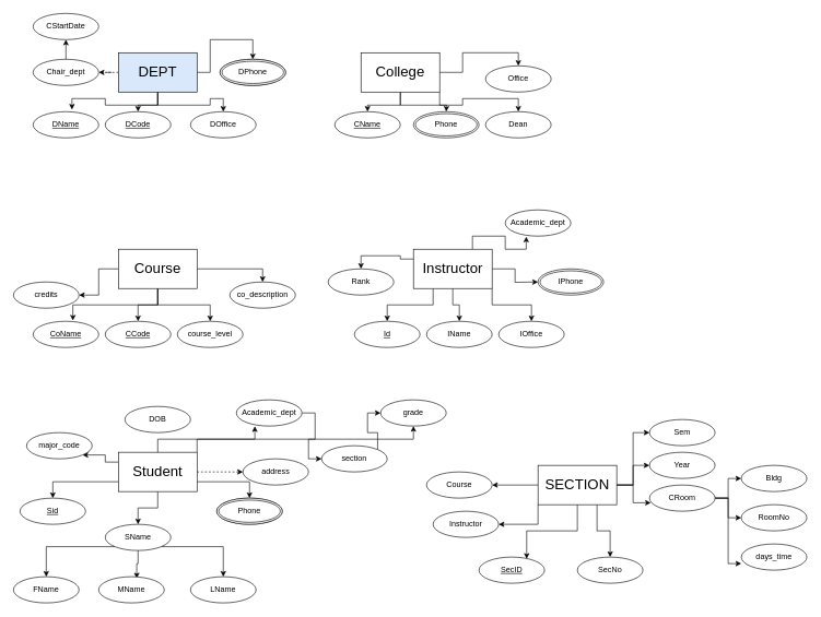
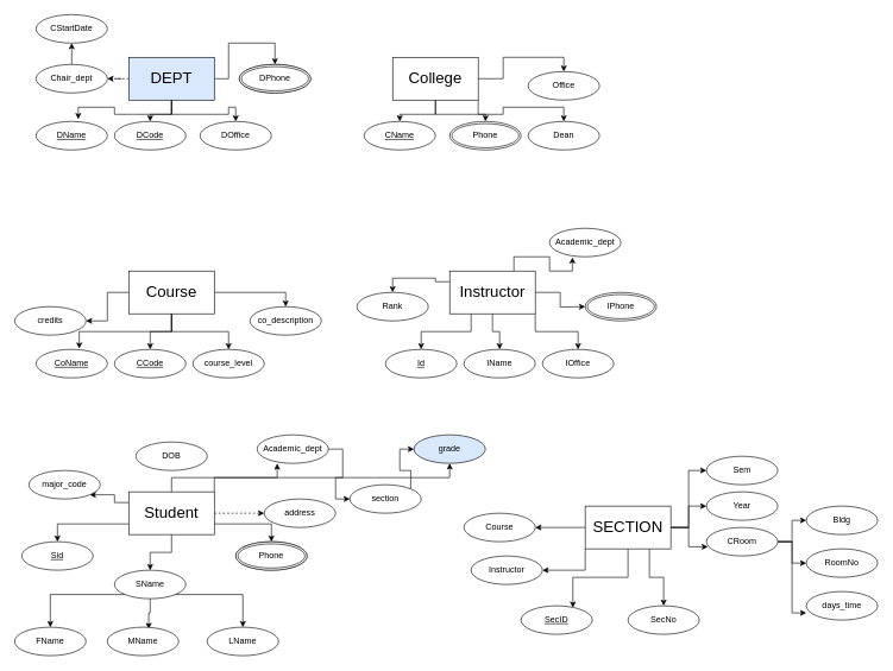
  <mxCell id="0" />
  <mxCell id="1" parent="0" />
  <mxCell id="2" style="edgeStyle=orthogonalEdgeStyle;rounded=0;orthogonalLoop=1;jettySize=auto;html=1;exitX=0.5;exitY=1;exitDx=0;exitDy=0;entryX=0.5;entryY=0;entryDx=0;entryDy=0;" edge="1" parent="1" source="6" target="8"><mxGeometry relative="1" as="geometry" /></mxCell>
  <mxCell id="3" style="edgeStyle=orthogonalEdgeStyle;rounded=0;orthogonalLoop=1;jettySize=auto;html=1;exitX=0.5;exitY=1;exitDx=0;exitDy=0;entryX=0.5;entryY=0;entryDx=0;entryDy=0;" edge="1" parent="1" source="6"><mxGeometry relative="1" as="geometry"><mxPoint x="680" y="170" as="targetPoint" /></mxGeometry></mxCell>
  <mxCell id="4" style="edgeStyle=orthogonalEdgeStyle;rounded=0;orthogonalLoop=1;jettySize=auto;html=1;exitX=1;exitY=0.5;exitDx=0;exitDy=0;entryX=0.5;entryY=0;entryDx=0;entryDy=0;" edge="1" parent="1" source="6" target="18"><mxGeometry relative="1" as="geometry" /></mxCell>
  <mxCell id="5" style="edgeStyle=orthogonalEdgeStyle;rounded=0;orthogonalLoop=1;jettySize=auto;html=1;exitX=1;exitY=1;exitDx=0;exitDy=0;entryX=0.5;entryY=0;entryDx=0;entryDy=0;" edge="1" parent="1" source="6" target="15"><mxGeometry relative="1" as="geometry" /></mxCell>
  <mxCell id="6" value="College" style="whiteSpace=wrap;html=1;align=center;fontSize=22;" vertex="1" parent="1"><mxGeometry x="550" y="80" width="120" height="60" as="geometry" /></mxCell>
- <mxCell id="7" value="DOffice" style="ellipse;whiteSpace=wrap;html=1;align=center;" vertex="1" parent="1"><mxGeometry x="290" y="170" width="100" height="40" as="geometry" /></mxCell>
+ <mxCell id="7" value="DOffice" style="ellipse;whiteSpace=wrap;html=1;align=center;" vertex="1" parent="1"><mxGeometry x="280" y="170" width="100" height="40" as="geometry" /></mxCell>
  <mxCell id="8" value="CName" style="ellipse;whiteSpace=wrap;html=1;align=center;fontStyle=4;" vertex="1" parent="1"><mxGeometry x="510" y="170" width="100" height="40" as="geometry" /></mxCell>
  <mxCell id="9" style="edgeStyle=orthogonalEdgeStyle;rounded=0;orthogonalLoop=1;jettySize=auto;html=1;exitX=0.5;exitY=1;exitDx=0;exitDy=0;entryX=0.592;entryY=-0.08;entryDx=0;entryDy=0;entryPerimeter=0;" edge="1" parent="1" source="14" target="16"><mxGeometry relative="1" as="geometry" /></mxCell>
  <mxCell id="10" style="edgeStyle=orthogonalEdgeStyle;rounded=0;orthogonalLoop=1;jettySize=auto;html=1;exitX=0.5;exitY=1;exitDx=0;exitDy=0;" edge="1" parent="1" source="14" target="17"><mxGeometry relative="1" as="geometry" /></mxCell>
  <mxCell id="11" style="edgeStyle=orthogonalEdgeStyle;rounded=0;orthogonalLoop=1;jettySize=auto;html=1;exitX=0.5;exitY=1;exitDx=0;exitDy=0;entryX=0.5;entryY=0;entryDx=0;entryDy=0;" edge="1" parent="1" source="14" target="7"><mxGeometry relative="1" as="geometry" /></mxCell>
  <mxCell id="12" style="edgeStyle=orthogonalEdgeStyle;rounded=0;orthogonalLoop=1;jettySize=auto;html=1;exitX=1;exitY=0.5;exitDx=0;exitDy=0;entryX=0.5;entryY=0;entryDx=0;entryDy=0;" edge="1" parent="1" source="14" target="19"><mxGeometry relative="1" as="geometry" /></mxCell>
  <mxCell id="13" style="edgeStyle=orthogonalEdgeStyle;rounded=0;orthogonalLoop=1;jettySize=auto;html=1;exitX=0;exitY=0.5;exitDx=0;exitDy=0;dashed=1;" edge="1" parent="1" source="14" target="21"><mxGeometry relative="1" as="geometry" /></mxCell>
  <mxCell id="14" value="DEPT" style="whiteSpace=wrap;html=1;align=center;fontSize=22;fillColor=#dae8fc;" vertex="1" parent="1"><mxGeometry x="180" y="80" width="120" height="60" as="geometry" /></mxCell>
  <mxCell id="15" value="Dean" style="ellipse;whiteSpace=wrap;html=1;align=center;" vertex="1" parent="1"><mxGeometry x="740" y="170" width="100" height="40" as="geometry" /></mxCell>
  <mxCell id="16" value="DName" style="ellipse;whiteSpace=wrap;html=1;align=center;fontStyle=4;" vertex="1" parent="1"><mxGeometry x="50" y="170" width="100" height="40" as="geometry" /></mxCell>
  <mxCell id="17" value="DCode" style="ellipse;whiteSpace=wrap;html=1;align=center;fontStyle=4;" vertex="1" parent="1"><mxGeometry x="160" y="170" width="100" height="40" as="geometry" /></mxCell>
  <mxCell id="18" value="Office" style="ellipse;whiteSpace=wrap;html=1;align=center;" vertex="1" parent="1"><mxGeometry x="740" y="100" width="100" height="40" as="geometry" /></mxCell>
  <mxCell id="19" value="DPhone" style="ellipse;whiteSpace=wrap;html=1;align=center;" vertex="1" parent="1"><mxGeometry x="335" y="90" width="100" height="40" as="geometry" /></mxCell>
  <mxCell id="20" style="edgeStyle=orthogonalEdgeStyle;rounded=0;orthogonalLoop=1;jettySize=auto;html=1;exitX=0.5;exitY=0;exitDx=0;exitDy=0;entryX=0.5;entryY=1;entryDx=0;entryDy=0;" edge="1" parent="1" source="21" target="22"><mxGeometry relative="1" as="geometry" /></mxCell>
  <mxCell id="21" value="Chair_dept" style="ellipse;whiteSpace=wrap;html=1;align=center;" vertex="1" parent="1"><mxGeometry x="50" y="90" width="100" height="40" as="geometry" /></mxCell>
  <mxCell id="22" value="CStartDate" style="ellipse;whiteSpace=wrap;html=1;align=center;" vertex="1" parent="1"><mxGeometry x="50" y="20" width="100" height="40" as="geometry" /></mxCell>
  <mxCell id="23" value="" style="edgeStyle=orthogonalEdgeStyle;rounded=0;orthogonalLoop=1;jettySize=auto;html=1;" edge="1" parent="1" source="28" target="33"><mxGeometry relative="1" as="geometry" /></mxCell>
  <mxCell id="24" value="" style="edgeStyle=orthogonalEdgeStyle;rounded=0;orthogonalLoop=1;jettySize=auto;html=1;" edge="1" parent="1" source="28" target="31"><mxGeometry relative="1" as="geometry" /></mxCell>
  <mxCell id="25" style="edgeStyle=orthogonalEdgeStyle;rounded=0;orthogonalLoop=1;jettySize=auto;html=1;exitX=0.5;exitY=1;exitDx=0;exitDy=0;entryX=0.5;entryY=0;entryDx=0;entryDy=0;" edge="1" parent="1" source="28" target="30"><mxGeometry relative="1" as="geometry" /></mxCell>
  <mxCell id="26" style="edgeStyle=orthogonalEdgeStyle;rounded=0;orthogonalLoop=1;jettySize=auto;html=1;exitX=0.5;exitY=1;exitDx=0;exitDy=0;entryX=0.606;entryY=-0.028;entryDx=0;entryDy=0;entryPerimeter=0;" edge="1" parent="1" source="28" target="29"><mxGeometry relative="1" as="geometry" /></mxCell>
  <mxCell id="27" style="edgeStyle=orthogonalEdgeStyle;rounded=0;orthogonalLoop=1;jettySize=auto;html=1;exitX=1;exitY=0.5;exitDx=0;exitDy=0;entryX=0.5;entryY=0;entryDx=0;entryDy=0;" edge="1" parent="1" source="28" target="32"><mxGeometry relative="1" as="geometry" /></mxCell>
  <mxCell id="28" value="Course" style="whiteSpace=wrap;html=1;align=center;fontSize=22;" vertex="1" parent="1"><mxGeometry x="180" y="380" width="120" height="60" as="geometry" /></mxCell>
  <mxCell id="29" value="CoName" style="ellipse;whiteSpace=wrap;html=1;align=center;fontStyle=4;" vertex="1" parent="1"><mxGeometry x="50" y="490" width="100" height="40" as="geometry" /></mxCell>
  <mxCell id="30" value="CCode" style="ellipse;whiteSpace=wrap;html=1;align=center;fontStyle=4;" vertex="1" parent="1"><mxGeometry x="160" y="490" width="100" height="40" as="geometry" /></mxCell>
  <mxCell id="31" value="course_level" style="ellipse;whiteSpace=wrap;html=1;align=center;" vertex="1" parent="1"><mxGeometry x="270" y="490" width="100" height="40" as="geometry" /></mxCell>
  <mxCell id="32" value="co_description" style="ellipse;whiteSpace=wrap;html=1;align=center;" vertex="1" parent="1"><mxGeometry x="350" y="430" width="100" height="40" as="geometry" /></mxCell>
  <mxCell id="33" value="credits" style="ellipse;whiteSpace=wrap;html=1;align=center;" vertex="1" parent="1"><mxGeometry x="20" y="430" width="100" height="40" as="geometry" /></mxCell>
  <mxCell id="34" value="" style="edgeStyle=orthogonalEdgeStyle;rounded=0;orthogonalLoop=1;jettySize=auto;html=1;" edge="1" parent="1" source="40" target="42"><mxGeometry relative="1" as="geometry" /></mxCell>
  <mxCell id="35" style="edgeStyle=orthogonalEdgeStyle;rounded=0;orthogonalLoop=1;jettySize=auto;html=1;exitX=1;exitY=1;exitDx=0;exitDy=0;" edge="1" parent="1" source="40" target="43"><mxGeometry relative="1" as="geometry" /></mxCell>
  <mxCell id="36" style="edgeStyle=orthogonalEdgeStyle;rounded=0;orthogonalLoop=1;jettySize=auto;html=1;exitX=1;exitY=0.5;exitDx=0;exitDy=0;" edge="1" parent="1" source="40"><mxGeometry relative="1" as="geometry"><mxPoint x="820" y="430" as="targetPoint" /></mxGeometry></mxCell>
  <mxCell id="37" style="edgeStyle=orthogonalEdgeStyle;rounded=0;orthogonalLoop=1;jettySize=auto;html=1;exitX=0.75;exitY=0;exitDx=0;exitDy=0;entryX=0.32;entryY=1.022;entryDx=0;entryDy=0;entryPerimeter=0;" edge="1" parent="1" source="40" target="45"><mxGeometry relative="1" as="geometry" /></mxCell>
  <mxCell id="38" style="edgeStyle=orthogonalEdgeStyle;rounded=0;orthogonalLoop=1;jettySize=auto;html=1;exitX=0.25;exitY=1;exitDx=0;exitDy=0;" edge="1" parent="1" source="40" target="41"><mxGeometry relative="1" as="geometry" /></mxCell>
  <mxCell id="39" style="edgeStyle=orthogonalEdgeStyle;rounded=0;orthogonalLoop=1;jettySize=auto;html=1;exitX=0;exitY=0.25;exitDx=0;exitDy=0;entryX=0.5;entryY=0;entryDx=0;entryDy=0;" edge="1" parent="1" source="40" target="44"><mxGeometry relative="1" as="geometry" /></mxCell>
  <mxCell id="40" value="Instructor" style="whiteSpace=wrap;html=1;align=center;fontSize=22;" vertex="1" parent="1"><mxGeometry x="630" y="380" width="120" height="60" as="geometry" /></mxCell>
  <mxCell id="41" value="Id" style="ellipse;whiteSpace=wrap;html=1;align=center;fontStyle=4;" vertex="1" parent="1"><mxGeometry x="540" y="490" width="100" height="40" as="geometry" /></mxCell>
  <mxCell id="42" value="IName" style="ellipse;whiteSpace=wrap;html=1;align=center;" vertex="1" parent="1"><mxGeometry x="650" y="490" width="100" height="40" as="geometry" /></mxCell>
  <mxCell id="43" value="IOffice" style="ellipse;whiteSpace=wrap;html=1;align=center;" vertex="1" parent="1"><mxGeometry x="760" y="490" width="100" height="40" as="geometry" /></mxCell>
  <mxCell id="44" value="Rank" style="ellipse;whiteSpace=wrap;html=1;align=center;" vertex="1" parent="1"><mxGeometry x="500" y="410" width="100" height="40" as="geometry" /></mxCell>
  <mxCell id="45" value="Academic_dept" style="ellipse;whiteSpace=wrap;html=1;align=center;" vertex="1" parent="1"><mxGeometry x="770" y="320" width="100" height="40" as="geometry" /></mxCell>
  <mxCell id="46" style="edgeStyle=orthogonalEdgeStyle;rounded=0;orthogonalLoop=1;jettySize=auto;html=1;exitX=0.5;exitY=1;exitDx=0;exitDy=0;" edge="1" parent="1" source="53" target="57"><mxGeometry relative="1" as="geometry" /></mxCell>
  <mxCell id="47" style="edgeStyle=orthogonalEdgeStyle;rounded=0;orthogonalLoop=1;jettySize=auto;html=1;exitX=0;exitY=0.75;exitDx=0;exitDy=0;entryX=0.5;entryY=0;entryDx=0;entryDy=0;" edge="1" parent="1" source="53" target="61"><mxGeometry relative="1" as="geometry" /></mxCell>
  <mxCell id="48" style="edgeStyle=orthogonalEdgeStyle;rounded=0;orthogonalLoop=1;jettySize=auto;html=1;exitX=1;exitY=0.5;exitDx=0;exitDy=0;dashed=1;" edge="1" parent="1" source="53" target="62"><mxGeometry relative="1" as="geometry" /></mxCell>
  <mxCell id="49" style="edgeStyle=orthogonalEdgeStyle;rounded=0;orthogonalLoop=1;jettySize=auto;html=1;exitX=1;exitY=0.75;exitDx=0;exitDy=0;" edge="1" parent="1" source="53" target="63"><mxGeometry relative="1" as="geometry" /></mxCell>
  <mxCell id="50" style="edgeStyle=orthogonalEdgeStyle;rounded=0;orthogonalLoop=1;jettySize=auto;html=1;exitX=1;exitY=0;exitDx=0;exitDy=0;entryX=0.281;entryY=1.007;entryDx=0;entryDy=0;entryPerimeter=0;" edge="1" parent="1" source="53" target="67"><mxGeometry relative="1" as="geometry" /></mxCell>
  <mxCell id="51" style="edgeStyle=orthogonalEdgeStyle;rounded=0;orthogonalLoop=1;jettySize=auto;html=1;exitX=0.5;exitY=0;exitDx=0;exitDy=0;" edge="1" parent="1" source="53" target="89"><mxGeometry relative="1" as="geometry" /></mxCell>
  <mxCell id="52" style="edgeStyle=orthogonalEdgeStyle;rounded=0;orthogonalLoop=1;jettySize=auto;html=1;exitX=0;exitY=0.25;exitDx=0;exitDy=0;entryX=1;entryY=1;entryDx=0;entryDy=0;" edge="1" parent="1" source="53" target="64"><mxGeometry relative="1" as="geometry" /></mxCell>
  <mxCell id="53" value="Student" style="whiteSpace=wrap;html=1;align=center;fontSize=22;" vertex="1" parent="1"><mxGeometry x="180" y="690" width="120" height="60" as="geometry" /></mxCell>
  <mxCell id="54" style="edgeStyle=orthogonalEdgeStyle;rounded=0;orthogonalLoop=1;jettySize=auto;html=1;exitX=0.5;exitY=1;exitDx=0;exitDy=0;entryX=0.58;entryY=0.065;entryDx=0;entryDy=0;entryPerimeter=0;" edge="1" parent="1" source="57" target="59"><mxGeometry relative="1" as="geometry" /></mxCell>
  <mxCell id="55" style="edgeStyle=orthogonalEdgeStyle;rounded=0;orthogonalLoop=1;jettySize=auto;html=1;exitX=1;exitY=1;exitDx=0;exitDy=0;" edge="1" parent="1" source="57" target="58"><mxGeometry relative="1" as="geometry" /></mxCell>
  <mxCell id="56" style="edgeStyle=orthogonalEdgeStyle;rounded=0;orthogonalLoop=1;jettySize=auto;html=1;exitX=0;exitY=1;exitDx=0;exitDy=0;entryX=0.5;entryY=0;entryDx=0;entryDy=0;" edge="1" parent="1" source="57" target="60"><mxGeometry relative="1" as="geometry" /></mxCell>
  <mxCell id="57" value="SName" style="ellipse;whiteSpace=wrap;html=1;align=center;" vertex="1" parent="1"><mxGeometry x="160" y="800" width="100" height="40" as="geometry" /></mxCell>
  <mxCell id="58" value="LName" style="ellipse;whiteSpace=wrap;html=1;align=center;" vertex="1" parent="1"><mxGeometry x="290" y="880" width="100" height="40" as="geometry" /></mxCell>
  <mxCell id="59" value="MName" style="ellipse;whiteSpace=wrap;html=1;align=center;" vertex="1" parent="1"><mxGeometry x="150" y="880" width="100" height="40" as="geometry" /></mxCell>
  <mxCell id="60" value="FName" style="ellipse;whiteSpace=wrap;html=1;align=center;" vertex="1" parent="1"><mxGeometry x="20" y="880" width="100" height="40" as="geometry" /></mxCell>
  <mxCell id="61" value="Sid" style="ellipse;whiteSpace=wrap;html=1;align=center;fontStyle=4;" vertex="1" parent="1"><mxGeometry x="30" y="760" width="100" height="40" as="geometry" /></mxCell>
  <mxCell id="62" value="address" style="ellipse;whiteSpace=wrap;html=1;align=center;" vertex="1" parent="1"><mxGeometry x="370" y="700" width="100" height="40" as="geometry" /></mxCell>
  <mxCell id="63" value="phone" style="ellipse;whiteSpace=wrap;html=1;align=center;" vertex="1" parent="1"><mxGeometry x="330" y="760" width="100" height="40" as="geometry" /></mxCell>
  <mxCell id="64" value="major_code" style="ellipse;whiteSpace=wrap;html=1;align=center;" vertex="1" parent="1"><mxGeometry x="40" y="660" width="100" height="40" as="geometry" /></mxCell>
  <mxCell id="65" value="DOB" style="ellipse;whiteSpace=wrap;html=1;align=center;" vertex="1" parent="1"><mxGeometry x="190" y="620" width="100" height="40" as="geometry" /></mxCell>
  <mxCell id="66" style="edgeStyle=orthogonalEdgeStyle;rounded=0;orthogonalLoop=1;jettySize=auto;html=1;exitX=1;exitY=0.5;exitDx=0;exitDy=0;entryX=0;entryY=0.5;entryDx=0;entryDy=0;" edge="1" parent="1" source="67" target="91"><mxGeometry relative="1" as="geometry" /></mxCell>
  <mxCell id="67" value="Academic_dept" style="ellipse;whiteSpace=wrap;html=1;align=center;" vertex="1" parent="1"><mxGeometry x="360" y="610" width="100" height="40" as="geometry" /></mxCell>
  <mxCell id="68" style="edgeStyle=orthogonalEdgeStyle;rounded=0;orthogonalLoop=1;jettySize=auto;html=1;exitX=0;exitY=0.5;exitDx=0;exitDy=0;entryX=1;entryY=0.5;entryDx=0;entryDy=0;" edge="1" parent="1" source="75" target="76"><mxGeometry relative="1" as="geometry" /></mxCell>
  <mxCell id="69" style="edgeStyle=orthogonalEdgeStyle;rounded=0;orthogonalLoop=1;jettySize=auto;html=1;exitX=0;exitY=1;exitDx=0;exitDy=0;entryX=1;entryY=0.5;entryDx=0;entryDy=0;" edge="1" parent="1" source="75" target="77"><mxGeometry relative="1" as="geometry" /></mxCell>
  <mxCell id="70" style="edgeStyle=orthogonalEdgeStyle;rounded=0;orthogonalLoop=1;jettySize=auto;html=1;exitX=0.5;exitY=1;exitDx=0;exitDy=0;entryX=0.727;entryY=0.067;entryDx=0;entryDy=0;entryPerimeter=0;" edge="1" parent="1" source="75" target="79"><mxGeometry relative="1" as="geometry" /></mxCell>
  <mxCell id="71" style="edgeStyle=orthogonalEdgeStyle;rounded=0;orthogonalLoop=1;jettySize=auto;html=1;exitX=0.75;exitY=1;exitDx=0;exitDy=0;" edge="1" parent="1" source="75" target="78"><mxGeometry relative="1" as="geometry" /></mxCell>
  <mxCell id="72" style="edgeStyle=orthogonalEdgeStyle;rounded=0;orthogonalLoop=1;jettySize=auto;html=1;exitX=1;exitY=0.5;exitDx=0;exitDy=0;entryX=0;entryY=0.5;entryDx=0;entryDy=0;" edge="1" parent="1" source="75" target="87"><mxGeometry relative="1" as="geometry" /></mxCell>
  <mxCell id="73" style="edgeStyle=orthogonalEdgeStyle;rounded=0;orthogonalLoop=1;jettySize=auto;html=1;exitX=1;exitY=0.5;exitDx=0;exitDy=0;entryX=0;entryY=0.5;entryDx=0;entryDy=0;" edge="1" parent="1" source="75" target="86"><mxGeometry relative="1" as="geometry" /></mxCell>
  <mxCell id="74" style="edgeStyle=orthogonalEdgeStyle;rounded=0;orthogonalLoop=1;jettySize=auto;html=1;exitX=1;exitY=0.5;exitDx=0;exitDy=0;entryX=0.02;entryY=0.678;entryDx=0;entryDy=0;entryPerimeter=0;" edge="1" parent="1" source="75" target="85"><mxGeometry relative="1" as="geometry" /></mxCell>
  <mxCell id="75" value="SECTION" style="whiteSpace=wrap;html=1;align=center;fontSize=22;" vertex="1" parent="1"><mxGeometry x="820" y="710" width="120" height="60" as="geometry" /></mxCell>
  <mxCell id="76" value="Course" style="ellipse;whiteSpace=wrap;html=1;align=center;" vertex="1" parent="1"><mxGeometry x="650" y="720" width="100" height="40" as="geometry" /></mxCell>
  <mxCell id="77" value="Instructor" style="ellipse;whiteSpace=wrap;html=1;align=center;" vertex="1" parent="1"><mxGeometry x="660" y="780" width="100" height="40" as="geometry" /></mxCell>
  <mxCell id="78" value="SecNo" style="ellipse;whiteSpace=wrap;html=1;align=center;" vertex="1" parent="1"><mxGeometry x="880" y="850" width="100" height="40" as="geometry" /></mxCell>
  <mxCell id="79" value="SecID" style="ellipse;whiteSpace=wrap;html=1;align=center;fontStyle=4;" vertex="1" parent="1"><mxGeometry x="730" y="850" width="100" height="40" as="geometry" /></mxCell>
  <mxCell id="80" value="RoomNo" style="ellipse;whiteSpace=wrap;html=1;align=center;" vertex="1" parent="1"><mxGeometry x="1130" y="770" width="100" height="40" as="geometry" /></mxCell>
  <mxCell id="81" value="Bldg" style="ellipse;whiteSpace=wrap;html=1;align=center;" vertex="1" parent="1"><mxGeometry x="1130" y="710" width="100" height="40" as="geometry" /></mxCell>
  <mxCell id="82" style="edgeStyle=orthogonalEdgeStyle;rounded=0;orthogonalLoop=1;jettySize=auto;html=1;exitX=1;exitY=0.5;exitDx=0;exitDy=0;entryX=0;entryY=0.5;entryDx=0;entryDy=0;" edge="1" parent="1" source="85" target="81"><mxGeometry relative="1" as="geometry" /></mxCell>
  <mxCell id="83" style="edgeStyle=orthogonalEdgeStyle;rounded=0;orthogonalLoop=1;jettySize=auto;html=1;exitX=1;exitY=0.5;exitDx=0;exitDy=0;" edge="1" parent="1" source="85" target="80"><mxGeometry relative="1" as="geometry" /></mxCell>
  <mxCell id="84" style="edgeStyle=orthogonalEdgeStyle;rounded=0;orthogonalLoop=1;jettySize=auto;html=1;exitX=1;exitY=0.5;exitDx=0;exitDy=0;entryX=0;entryY=0.75;entryDx=0;entryDy=0;entryPerimeter=0;" edge="1" parent="1" source="85" target="88"><mxGeometry relative="1" as="geometry" /></mxCell>
  <mxCell id="85" value="CRoom" style="ellipse;whiteSpace=wrap;html=1;align=center;" vertex="1" parent="1"><mxGeometry x="990" y="740" width="100" height="40" as="geometry" /></mxCell>
  <mxCell id="86" value="Year" style="ellipse;whiteSpace=wrap;html=1;align=center;" vertex="1" parent="1"><mxGeometry x="990" y="690" width="100" height="40" as="geometry" /></mxCell>
  <mxCell id="87" value="Sem" style="ellipse;whiteSpace=wrap;html=1;align=center;" vertex="1" parent="1"><mxGeometry x="990" y="640" width="100" height="40" as="geometry" /></mxCell>
  <mxCell id="88" value="days_time" style="ellipse;whiteSpace=wrap;html=1;align=center;" vertex="1" parent="1"><mxGeometry x="1130" y="830" width="100" height="40" as="geometry" /></mxCell>
- <mxCell id="89" value="grade" style="ellipse;whiteSpace=wrap;html=1;align=center;" vertex="1" parent="1"><mxGeometry x="580" y="610" width="100" height="40" as="geometry" /></mxCell>
+ <mxCell id="89" value="grade" style="ellipse;whiteSpace=wrap;html=1;align=center;fillColor=#dae8fc;" vertex="1" parent="1"><mxGeometry x="580" y="610" width="100" height="40" as="geometry" /></mxCell>
  <mxCell id="90" style="edgeStyle=orthogonalEdgeStyle;rounded=0;orthogonalLoop=1;jettySize=auto;html=1;exitX=1;exitY=0;exitDx=0;exitDy=0;entryX=0;entryY=0.5;entryDx=0;entryDy=0;" edge="1" parent="1" source="91" target="89"><mxGeometry relative="1" as="geometry" /></mxCell>
  <mxCell id="91" value="section" style="ellipse;whiteSpace=wrap;html=1;align=center;" vertex="1" parent="1"><mxGeometry x="490" y="680" width="100" height="40" as="geometry" /></mxCell>
  <mxCell id="92" value="Phone" style="ellipse;shape=doubleEllipse;margin=3;whiteSpace=wrap;html=1;align=center;" vertex="1" parent="1"><mxGeometry x="630" y="170" width="100" height="40" as="geometry" /></mxCell>
  <mxCell id="93" value="IPhone" style="ellipse;shape=doubleEllipse;margin=3;whiteSpace=wrap;html=1;align=center;" vertex="1" parent="1"><mxGeometry x="820" y="410" width="100" height="40" as="geometry" /></mxCell>
  <mxCell id="94" value="DPhone" style="ellipse;shape=doubleEllipse;margin=3;whiteSpace=wrap;html=1;align=center;" vertex="1" parent="1"><mxGeometry x="335" y="90" width="100" height="40" as="geometry" /></mxCell>
  <mxCell id="95" value="Phone" style="ellipse;shape=doubleEllipse;margin=3;whiteSpace=wrap;html=1;align=center;" vertex="1" parent="1"><mxGeometry x="330" y="760" width="100" height="40" as="geometry" /></mxCell>
